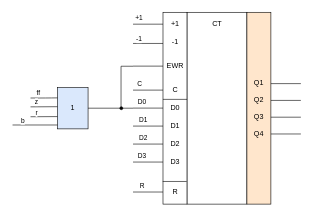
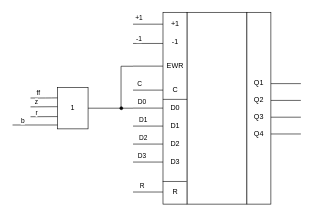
  <mxCell id="0" />
  <mxCell id="1" parent="0" />
  <mxCell id="2" value="" style="rounded=0;whiteSpace=wrap;html=1;" vertex="1" parent="1"><mxGeometry x="311" y="20" width="100" height="320" as="geometry" /></mxCell>
  <mxCell id="3" value="" style="rounded=0;whiteSpace=wrap;html=1;" vertex="1" parent="1"><mxGeometry x="271" y="20" width="40" height="320" as="geometry" /></mxCell>
- <mxCell id="4" value="Q1&lt;br&gt;&lt;br&gt;Q2&lt;br&gt;&lt;br&gt;Q3&lt;br&gt;&lt;br&gt;Q4" style="rounded=0;whiteSpace=wrap;html=1;fillColor=#ffe6cc;" vertex="1" parent="1"><mxGeometry x="411" y="20" width="40" height="320" as="geometry" /></mxCell>
+ <mxCell id="4" value="Q1&lt;br&gt;&lt;br&gt;Q2&lt;br&gt;&lt;br&gt;Q3&lt;br&gt;&lt;br&gt;Q4" style="rounded=0;whiteSpace=wrap;html=1;" vertex="1" parent="1"><mxGeometry x="411" y="20" width="40" height="320" as="geometry" /></mxCell>
  <mxCell id="5" value="" style="endArrow=none;html=1;" edge="1" parent="1"><mxGeometry width="50" height="50" relative="1" as="geometry"><mxPoint x="451" y="223" as="sourcePoint" /><mxPoint x="501" y="223" as="targetPoint" /></mxGeometry></mxCell>
  <mxCell id="6" value="" style="endArrow=none;html=1;" edge="1" parent="1"><mxGeometry width="50" height="50" relative="1" as="geometry"><mxPoint x="451" y="195" as="sourcePoint" /><mxPoint x="501" y="195" as="targetPoint" /></mxGeometry></mxCell>
  <mxCell id="7" value="" style="endArrow=none;html=1;" edge="1" parent="1"><mxGeometry width="50" height="50" relative="1" as="geometry"><mxPoint x="451" y="139" as="sourcePoint" /><mxPoint x="501" y="139" as="targetPoint" /></mxGeometry></mxCell>
  <mxCell id="8" value="" style="endArrow=none;html=1;" edge="1" parent="1"><mxGeometry width="50" height="50" relative="1" as="geometry"><mxPoint x="451" y="167" as="sourcePoint" /><mxPoint x="501" y="167" as="targetPoint" /></mxGeometry></mxCell>
- <mxCell id="9" value="CT" style="text;html=1;align=center;verticalAlign=middle;resizable=0;points=[];autosize=1;strokeColor=none;" vertex="1" parent="1"><mxGeometry x="346" y="30" width="30" height="20" as="geometry" /></mxCell>
  <mxCell id="10" value="+1" style="text;html=1;align=center;verticalAlign=middle;resizable=0;points=[];autosize=1;strokeColor=none;" vertex="1" parent="1"><mxGeometry x="276" y="30" width="30" height="20" as="geometry" /></mxCell>
  <mxCell id="11" value="-1" style="text;html=1;align=center;verticalAlign=middle;resizable=0;points=[];autosize=1;strokeColor=none;" vertex="1" parent="1"><mxGeometry x="276" y="60" width="30" height="20" as="geometry" /></mxCell>
  <mxCell id="12" value="EWR" style="text;html=1;align=center;verticalAlign=middle;resizable=0;points=[];autosize=1;strokeColor=none;" vertex="1" parent="1"><mxGeometry x="271" y="100" width="40" height="20" as="geometry" /></mxCell>
  <mxCell id="13" value="C" style="text;html=1;align=center;verticalAlign=middle;resizable=0;points=[];autosize=1;strokeColor=none;" vertex="1" parent="1"><mxGeometry x="281" y="140" width="20" height="20" as="geometry" /></mxCell>
  <mxCell id="14" value="R" style="text;html=1;align=center;verticalAlign=middle;resizable=0;points=[];autosize=1;strokeColor=none;" vertex="1" parent="1"><mxGeometry x="281" y="310" width="20" height="20" as="geometry" /></mxCell>
  <mxCell id="15" value="" style="endArrow=none;html=1;entryX=0.988;entryY=0.882;entryDx=0;entryDy=0;entryPerimeter=0;exitX=-0.011;exitY=0.882;exitDx=0;exitDy=0;exitPerimeter=0;" edge="1" parent="1" source="3" target="3"><mxGeometry width="50" height="50" relative="1" as="geometry"><mxPoint x="271" y="180" as="sourcePoint" /><mxPoint x="321" y="130" as="targetPoint" /></mxGeometry></mxCell>
  <mxCell id="16" value="D0" style="text;html=1;align=center;verticalAlign=middle;resizable=0;points=[];autosize=1;strokeColor=none;" vertex="1" parent="1"><mxGeometry x="276" y="170" width="30" height="20" as="geometry" /></mxCell>
  <mxCell id="17" value="D1" style="text;html=1;align=center;verticalAlign=middle;resizable=0;points=[];autosize=1;strokeColor=none;" vertex="1" parent="1"><mxGeometry x="276" y="200" width="30" height="20" as="geometry" /></mxCell>
  <mxCell id="18" value="D2" style="text;html=1;align=center;verticalAlign=middle;resizable=0;points=[];autosize=1;strokeColor=none;" vertex="1" parent="1"><mxGeometry x="276" y="230" width="30" height="20" as="geometry" /></mxCell>
  <mxCell id="19" value="D3" style="text;html=1;align=center;verticalAlign=middle;resizable=0;points=[];autosize=1;strokeColor=none;" vertex="1" parent="1"><mxGeometry x="276" y="260" width="30" height="20" as="geometry" /></mxCell>
  <mxCell id="20" value="" style="endArrow=none;html=1;entryX=1.004;entryY=0.454;entryDx=0;entryDy=0;entryPerimeter=0;exitX=-0.003;exitY=0.454;exitDx=0;exitDy=0;exitPerimeter=0;" edge="1" parent="1" source="3" target="3"><mxGeometry width="50" height="50" relative="1" as="geometry"><mxPoint x="272" y="165" as="sourcePoint" /><mxPoint x="351" y="130" as="targetPoint" /></mxGeometry></mxCell>
  <mxCell id="21" value="" style="endArrow=none;html=1;" edge="1" parent="1"><mxGeometry width="50" height="50" relative="1" as="geometry"><mxPoint x="221" y="39.83" as="sourcePoint" /><mxPoint x="271" y="39.83" as="targetPoint" /></mxGeometry></mxCell>
  <mxCell id="22" value="+1" style="edgeLabel;html=1;align=center;verticalAlign=middle;resizable=0;points=[];" vertex="1" connectable="0" parent="21"><mxGeometry x="-0.651" y="2" relative="1" as="geometry"><mxPoint y="-8" as="offset" /></mxGeometry></mxCell>
  <mxCell id="23" value="" style="endArrow=none;html=1;" edge="1" parent="1"><mxGeometry width="50" height="50" relative="1" as="geometry"><mxPoint x="221" y="72" as="sourcePoint" /><mxPoint x="271" y="72" as="targetPoint" /></mxGeometry></mxCell>
  <mxCell id="24" value="-1" style="edgeLabel;html=1;align=center;verticalAlign=middle;resizable=0;points=[];" vertex="1" connectable="0" parent="23"><mxGeometry x="-0.651" y="-1" relative="1" as="geometry"><mxPoint y="-9" as="offset" /></mxGeometry></mxCell>
  <mxCell id="25" value="" style="endArrow=none;html=1;" edge="1" parent="1"><mxGeometry width="50" height="50" relative="1" as="geometry"><mxPoint x="221" y="109.83" as="sourcePoint" /><mxPoint x="271" y="109.83" as="targetPoint" /></mxGeometry></mxCell>
  <mxCell id="26" value="" style="endArrow=none;html=1;" edge="1" parent="1"><mxGeometry width="50" height="50" relative="1" as="geometry"><mxPoint x="221" y="149.83" as="sourcePoint" /><mxPoint x="271" y="149.83" as="targetPoint" /></mxGeometry></mxCell>
  <mxCell id="27" value="C" style="edgeLabel;html=1;align=center;verticalAlign=middle;resizable=0;points=[];" vertex="1" connectable="0" parent="26"><mxGeometry x="-0.583" y="2" relative="1" as="geometry"><mxPoint y="-8" as="offset" /></mxGeometry></mxCell>
  <mxCell id="28" value="" style="endArrow=none;html=1;" edge="1" parent="1"><mxGeometry width="50" height="50" relative="1" as="geometry"><mxPoint x="221" y="179.83" as="sourcePoint" /><mxPoint x="271" y="179.83" as="targetPoint" /></mxGeometry></mxCell>
  <mxCell id="29" value="D0" style="edgeLabel;html=1;align=center;verticalAlign=middle;resizable=0;points=[];" vertex="1" connectable="0" parent="28"><mxGeometry x="-0.512" y="1" relative="1" as="geometry"><mxPoint x="2" y="-9" as="offset" /></mxGeometry></mxCell>
  <mxCell id="30" value="" style="endArrow=none;html=1;" edge="1" parent="1"><mxGeometry width="50" height="50" relative="1" as="geometry"><mxPoint x="221" y="209.83" as="sourcePoint" /><mxPoint x="271" y="209.83" as="targetPoint" /></mxGeometry></mxCell>
  <mxCell id="31" value="D1" style="edgeLabel;html=1;align=center;verticalAlign=middle;resizable=0;points=[];" vertex="1" connectable="0" parent="30"><mxGeometry x="-0.379" y="2" relative="1" as="geometry"><mxPoint y="-8" as="offset" /></mxGeometry></mxCell>
  <mxCell id="32" value="" style="endArrow=none;html=1;" edge="1" parent="1"><mxGeometry width="50" height="50" relative="1" as="geometry"><mxPoint x="221" y="239.83" as="sourcePoint" /><mxPoint x="271" y="239.83" as="targetPoint" /></mxGeometry></mxCell>
  <mxCell id="33" value="D2" style="edgeLabel;html=1;align=center;verticalAlign=middle;resizable=0;points=[];" vertex="1" connectable="0" parent="32"><mxGeometry x="-0.398" y="1" relative="1" as="geometry"><mxPoint x="1" y="-9" as="offset" /></mxGeometry></mxCell>
  <mxCell id="34" value="" style="endArrow=none;html=1;" edge="1" parent="1"><mxGeometry width="50" height="50" relative="1" as="geometry"><mxPoint x="221" y="269.83" as="sourcePoint" /><mxPoint x="271" y="269.83" as="targetPoint" /></mxGeometry></mxCell>
  <mxCell id="35" value="D3" style="edgeLabel;html=1;align=center;verticalAlign=middle;resizable=0;points=[];" vertex="1" connectable="0" parent="34"><mxGeometry x="-0.436" relative="1" as="geometry"><mxPoint y="-10" as="offset" /></mxGeometry></mxCell>
  <mxCell id="36" value="" style="endArrow=none;html=1;" edge="1" parent="1"><mxGeometry width="50" height="50" relative="1" as="geometry"><mxPoint x="221" y="319.83" as="sourcePoint" /><mxPoint x="271" y="319.83" as="targetPoint" /></mxGeometry></mxCell>
  <mxCell id="37" value="R" style="edgeLabel;html=1;align=center;verticalAlign=middle;resizable=0;points=[];" vertex="1" connectable="0" parent="36"><mxGeometry x="-0.474" y="2" relative="1" as="geometry"><mxPoint x="1" y="-8" as="offset" /></mxGeometry></mxCell>
- <mxCell id="38" value="1" style="rounded=0;whiteSpace=wrap;html=1;fillColor=#dae8fc;" vertex="1" parent="1"><mxGeometry x="95" y="145.5" width="51" height="69" as="geometry" /></mxCell>
+ <mxCell id="38" value="1" style="rounded=0;whiteSpace=wrap;html=1;" vertex="1" parent="1"><mxGeometry x="95" y="145.5" width="51" height="69" as="geometry" /></mxCell>
  <mxCell id="39" value="" style="endArrow=none;html=1;entryX=1;entryY=0.5;entryDx=0;entryDy=0;startArrow=none;" edge="1" parent="1" source="42" target="38"><mxGeometry width="50" height="50" relative="1" as="geometry"><mxPoint x="221" y="180" as="sourcePoint" /><mxPoint x="291" y="170" as="targetPoint" /><Array as="points" /></mxGeometry></mxCell>
  <mxCell id="40" value="" style="endArrow=none;html=1;" edge="1" parent="1"><mxGeometry width="50" height="50" relative="1" as="geometry"><mxPoint x="201" y="110" as="sourcePoint" /><mxPoint x="221" y="110" as="targetPoint" /></mxGeometry></mxCell>
  <mxCell id="41" value="" style="endArrow=none;html=1;" edge="1" parent="1"><mxGeometry width="50" height="50" relative="1" as="geometry"><mxPoint x="201" y="180" as="sourcePoint" /><mxPoint x="201" y="110" as="targetPoint" /></mxGeometry></mxCell>
  <mxCell id="42" value="" style="ellipse;whiteSpace=wrap;html=1;fillColor=#000000;" vertex="1" parent="1"><mxGeometry x="199" y="177.5" width="5" height="5" as="geometry" /></mxCell>
  <mxCell id="43" value="" style="endArrow=none;html=1;entryX=1;entryY=0.5;entryDx=0;entryDy=0;" edge="1" parent="1" target="42"><mxGeometry width="50" height="50" relative="1" as="geometry"><mxPoint x="221" y="180" as="sourcePoint" /><mxPoint x="146" y="180" as="targetPoint" /><Array as="points" /></mxGeometry></mxCell>
  <mxCell id="44" value="" style="endArrow=none;html=1;entryX=0;entryY=0.25;entryDx=0;entryDy=0;" edge="1" parent="1" target="38"><mxGeometry width="50" height="50" relative="1" as="geometry"><mxPoint x="50" y="163" as="sourcePoint" /><mxPoint x="129" y="167" as="targetPoint" /><Array as="points"><mxPoint x="75" y="163" /></Array></mxGeometry></mxCell>
  <mxCell id="45" value="ff" style="edgeLabel;html=1;align=center;verticalAlign=middle;resizable=0;points=[];" vertex="1" connectable="0" parent="44"><mxGeometry x="-0.467" relative="1" as="geometry"><mxPoint y="-9" as="offset" /></mxGeometry></mxCell>
  <mxCell id="46" value="" style="endArrow=none;html=1;entryX=0;entryY=0.25;entryDx=0;entryDy=0;" edge="1" parent="1"><mxGeometry width="50" height="50" relative="1" as="geometry"><mxPoint x="50" y="177.75" as="sourcePoint" /><mxPoint x="95" y="177.5" as="targetPoint" /></mxGeometry></mxCell>
  <mxCell id="47" value="z" style="edgeLabel;html=1;align=center;verticalAlign=middle;resizable=0;points=[];" vertex="1" connectable="0" parent="46"><mxGeometry x="-0.538" relative="1" as="geometry"><mxPoint y="-8" as="offset" /></mxGeometry></mxCell>
  <mxCell id="48" value="" style="endArrow=none;html=1;entryX=0;entryY=0.25;entryDx=0;entryDy=0;" edge="1" parent="1"><mxGeometry width="50" height="50" relative="1" as="geometry"><mxPoint x="50" y="194.25" as="sourcePoint" /><mxPoint x="95" y="194" as="targetPoint" /></mxGeometry></mxCell>
  <mxCell id="49" value="r" style="edgeLabel;html=1;align=center;verticalAlign=middle;resizable=0;points=[];" vertex="1" connectable="0" parent="48"><mxGeometry x="-0.538" y="1" relative="1" as="geometry"><mxPoint y="-6" as="offset" /></mxGeometry></mxCell>
  <mxCell id="50" value="" style="endArrow=none;html=1;entryX=0;entryY=0.25;entryDx=0;entryDy=0;" edge="1" parent="1"><mxGeometry width="50" height="50" relative="1" as="geometry"><mxPoint x="20" y="208" as="sourcePoint" /><mxPoint x="95" y="208" as="targetPoint" /></mxGeometry></mxCell>
  <mxCell id="51" value="b" style="edgeLabel;html=1;align=center;verticalAlign=middle;resizable=0;points=[];" vertex="1" connectable="0" parent="50"><mxGeometry x="-0.562" relative="1" as="geometry"><mxPoint y="-8" as="offset" /></mxGeometry></mxCell>
